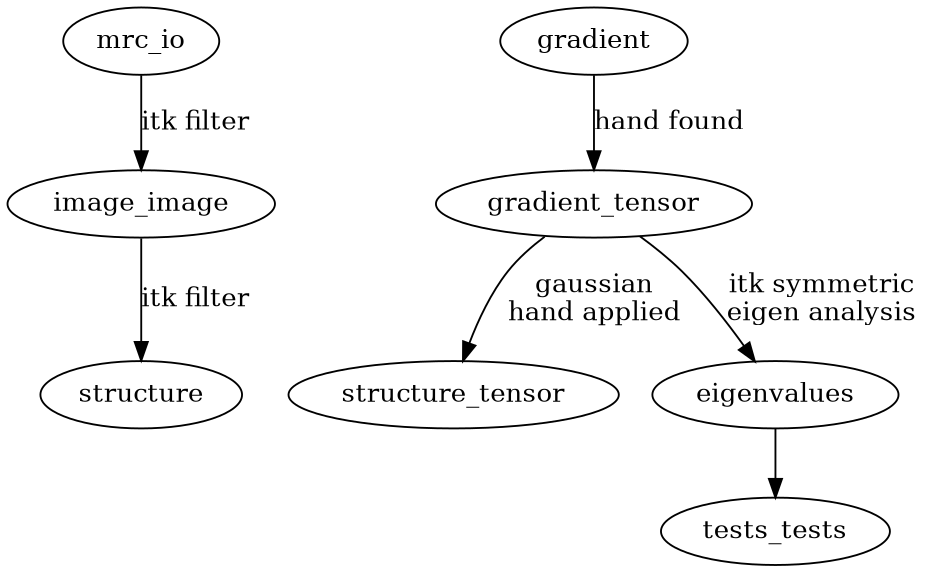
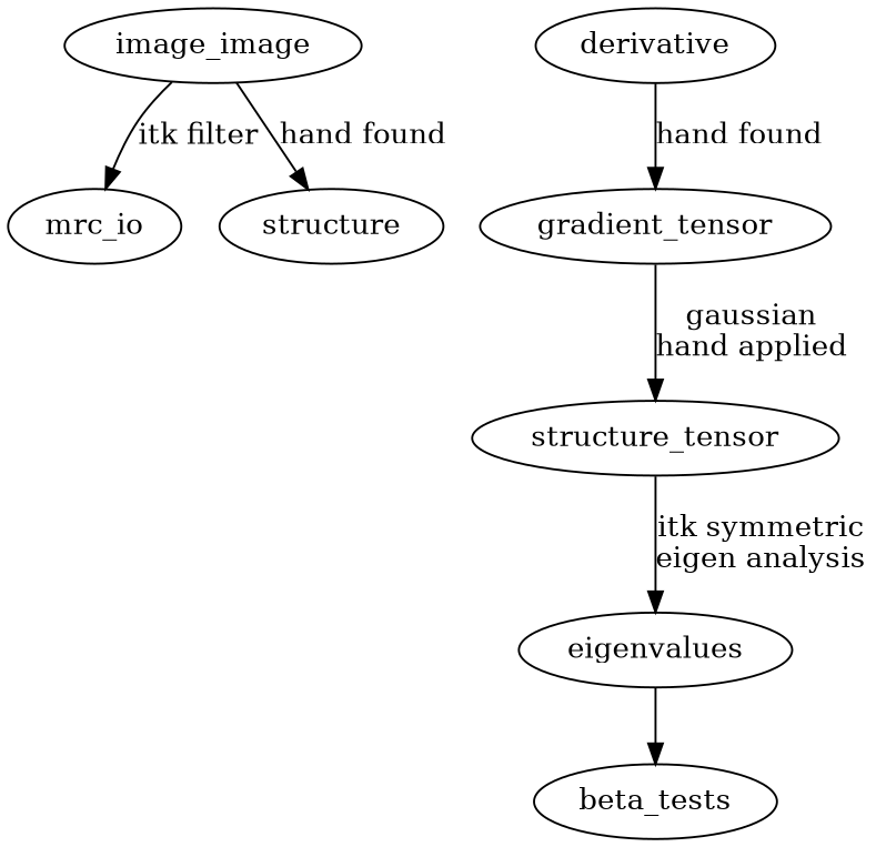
  digraph {
    n1 [label=image_image]
    mrc_io
    n3 [label=structure]
-   derivative [label=gradient]
+   derivative
    gradient_tensor
    structure_tensor
    eigenvalues
-   beta_tests [label=tests_tests]
-   n1 -> n3 [label="itk filter"]
-   mrc_io -> n1 [label="itk filter"]
+   beta_tests
+   n1 -> n3 [label="hand found"]
+   n1 -> mrc_io [label="itk filter"]
    derivative -> gradient_tensor [label="hand found"]
    gradient_tensor -> structure_tensor [label="gaussian\nhand applied"]
-   gradient_tensor -> eigenvalues [label="itk symmetric\neigen analysis"]
+   structure_tensor -> eigenvalues [label="itk symmetric\neigen analysis"]
    eigenvalues -> beta_tests
  }
